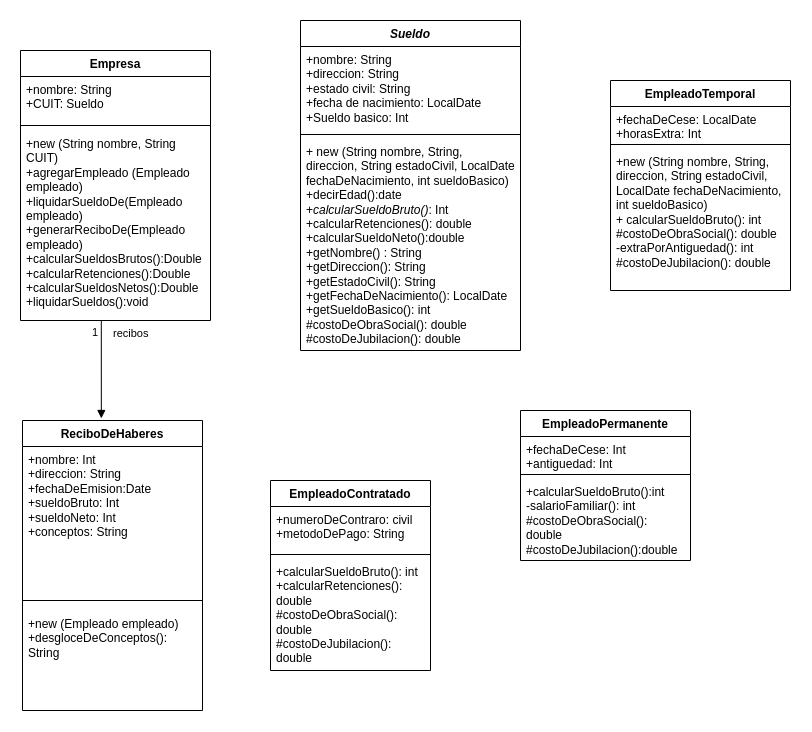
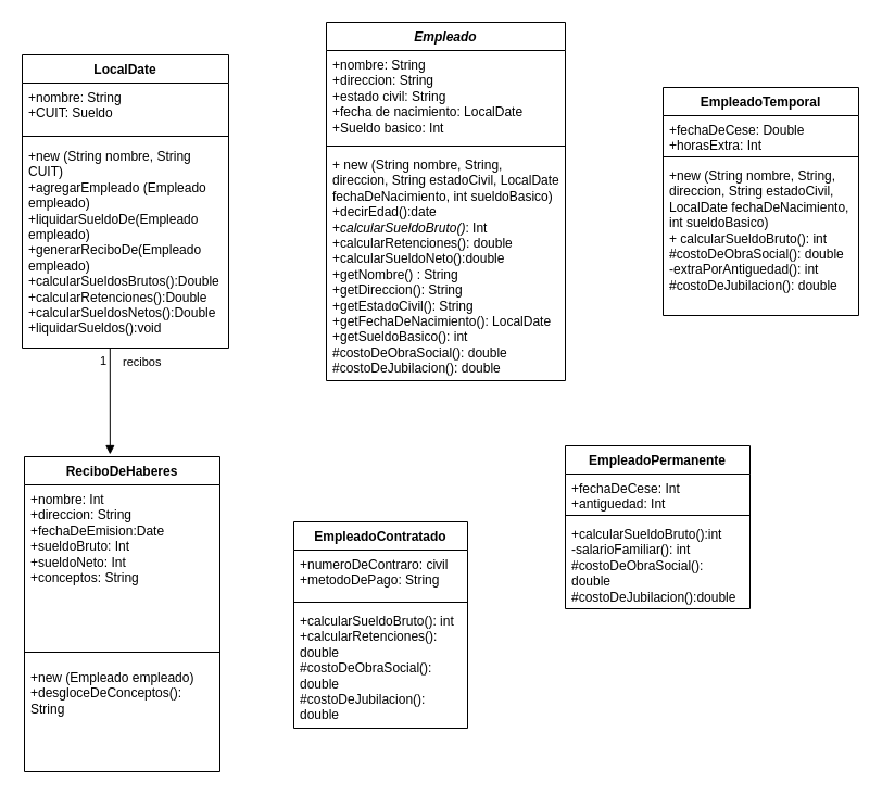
  <mxCell id="0" />
  <mxCell id="1" parent="0" />
- <mxCell id="2" value="Empresa" style="swimlane;fontStyle=1;align=center;verticalAlign=top;childLayout=stackLayout;horizontal=1;startSize=26;horizontalStack=0;resizeParent=1;resizeParentMax=0;resizeLast=0;collapsible=1;marginBottom=0;whiteSpace=wrap;html=1;" parent="1" vertex="1"><mxGeometry x="20" y="50" width="190" height="270" as="geometry" /></mxCell>
+ <mxCell id="2" value="LocalDate" style="swimlane;fontStyle=1;align=center;verticalAlign=top;childLayout=stackLayout;horizontal=1;startSize=26;horizontalStack=0;resizeParent=1;resizeParentMax=0;resizeLast=0;collapsible=1;marginBottom=0;whiteSpace=wrap;html=1;" parent="1" vertex="1"><mxGeometry x="20" y="50" width="190" height="270" as="geometry" /></mxCell>
  <mxCell id="3" value="+nombre: String&lt;div&gt;+CUIT: Sueldo&lt;/div&gt;" style="text;strokeColor=none;fillColor=none;align=left;verticalAlign=top;spacingLeft=4;spacingRight=4;overflow=hidden;rotatable=0;points=[[0,0.5],[1,0.5]];portConstraint=eastwest;whiteSpace=wrap;html=1;" parent="2" vertex="1"><mxGeometry y="26" width="190" height="44" as="geometry" /></mxCell>
  <mxCell id="4" value="" style="line;strokeWidth=1;fillColor=none;align=left;verticalAlign=middle;spacingTop=-1;spacingLeft=3;spacingRight=3;rotatable=0;labelPosition=right;points=[];portConstraint=eastwest;strokeColor=inherit;" parent="2" vertex="1"><mxGeometry y="70" width="190" height="10" as="geometry" /></mxCell>
  <mxCell id="5" value="&lt;div&gt;+new (String nombre, String CUIT)&lt;/div&gt;&lt;div&gt;+agregarEmpleado (Empleado empleado)&lt;/div&gt;&lt;div&gt;+liquidarSueldoDe(Empleado empleado)&lt;/div&gt;&lt;div&gt;+generarReciboDe(Empleado empleado)&lt;/div&gt;&lt;div&gt;&lt;span style=&quot;background-color: transparent; color: light-dark(rgb(0, 0, 0), rgb(255, 255, 255));&quot;&gt;+calcularSueldosBrutos():Double&lt;/span&gt;&lt;/div&gt;&lt;div&gt;+calcularRetenciones():Double&lt;/div&gt;&lt;div&gt;+calcularSueldosNetos():Double&lt;/div&gt;+liquidarSueldos():void&lt;div&gt;&lt;br&gt;&lt;/div&gt;" style="text;strokeColor=none;fillColor=none;align=left;verticalAlign=top;spacingLeft=4;spacingRight=4;overflow=hidden;rotatable=0;points=[[0,0.5],[1,0.5]];portConstraint=eastwest;whiteSpace=wrap;html=1;" parent="2" vertex="1"><mxGeometry y="80" width="190" height="190" as="geometry" /></mxCell>
- <mxCell id="6" value="&lt;i&gt;Sueldo&lt;/i&gt;&lt;div&gt;&lt;br&gt;&lt;/div&gt;" style="swimlane;fontStyle=1;align=center;verticalAlign=top;childLayout=stackLayout;horizontal=1;startSize=26;horizontalStack=0;resizeParent=1;resizeParentMax=0;resizeLast=0;collapsible=1;marginBottom=0;whiteSpace=wrap;html=1;" parent="1" vertex="1"><mxGeometry x="300" y="20" width="220" height="330" as="geometry" /></mxCell>
+ <mxCell id="6" value="&lt;i&gt;Empleado&lt;/i&gt;&lt;div&gt;&lt;br&gt;&lt;/div&gt;" style="swimlane;fontStyle=1;align=center;verticalAlign=top;childLayout=stackLayout;horizontal=1;startSize=26;horizontalStack=0;resizeParent=1;resizeParentMax=0;resizeLast=0;collapsible=1;marginBottom=0;whiteSpace=wrap;html=1;" parent="1" vertex="1"><mxGeometry x="300" y="20" width="220" height="330" as="geometry" /></mxCell>
  <mxCell id="7" value="+nombre: String&lt;div&gt;+direccion: String&lt;/div&gt;&lt;div&gt;+estado civil: String&lt;/div&gt;&lt;div&gt;+fecha de nacimiento: LocalDate&lt;/div&gt;&lt;div&gt;+Sueldo basico: Int&lt;/div&gt;" style="text;strokeColor=none;fillColor=none;align=left;verticalAlign=top;spacingLeft=4;spacingRight=4;overflow=hidden;rotatable=0;points=[[0,0.5],[1,0.5]];portConstraint=eastwest;whiteSpace=wrap;html=1;" parent="6" vertex="1"><mxGeometry y="26" width="220" height="84" as="geometry" /></mxCell>
  <mxCell id="8" value="" style="line;strokeWidth=1;fillColor=none;align=left;verticalAlign=middle;spacingTop=-1;spacingLeft=3;spacingRight=3;rotatable=0;labelPosition=right;points=[];portConstraint=eastwest;strokeColor=inherit;" parent="6" vertex="1"><mxGeometry y="110" width="220" height="8" as="geometry" /></mxCell>
  <mxCell id="9" value="&lt;div&gt;&lt;span style=&quot;background-color: transparent; color: light-dark(rgb(0, 0, 0), rgb(255, 255, 255));&quot;&gt;+ new (String nombre, String, direccion, String estadoCivil, LocalDate fechaDeNacimiento, int sueldoBasico)&lt;/span&gt;&lt;/div&gt;&lt;div&gt;&lt;span style=&quot;background-color: transparent; color: light-dark(rgb(0, 0, 0), rgb(255, 255, 255));&quot;&gt;+decirEdad():date&lt;/span&gt;&lt;/div&gt;&lt;div&gt;+&lt;i&gt;calcularSueldoBruto()&lt;/i&gt;: Int&lt;/div&gt;&lt;div&gt;+calcularRetenciones(): double&lt;/div&gt;&lt;div&gt;+calcularSueldoNeto():double&lt;/div&gt;&lt;div&gt;+getNombre() : String&lt;/div&gt;&lt;div&gt;+getDireccion(): String&lt;/div&gt;&lt;div&gt;+getEstadoCivil(): String&lt;/div&gt;&lt;div&gt;+getFechaDeNacimiento(): LocalDate&lt;/div&gt;&lt;div&gt;+getSueldoBasico(): int&lt;/div&gt;&lt;div&gt;#costoDeObraSocial(): double&lt;/div&gt;&lt;div&gt;#costoDeJubilacion(): double&lt;/div&gt;" style="text;strokeColor=none;fillColor=none;align=left;verticalAlign=top;spacingLeft=4;spacingRight=4;overflow=hidden;rotatable=0;points=[[0,0.5],[1,0.5]];portConstraint=eastwest;whiteSpace=wrap;html=1;" parent="6" vertex="1"><mxGeometry y="118" width="220" height="212" as="geometry" /></mxCell>
  <mxCell id="10" value="EmpleadoTemporal" style="swimlane;fontStyle=1;align=center;verticalAlign=top;childLayout=stackLayout;horizontal=1;startSize=26;horizontalStack=0;resizeParent=1;resizeParentMax=0;resizeLast=0;collapsible=1;marginBottom=0;whiteSpace=wrap;html=1;" parent="1" vertex="1"><mxGeometry x="610" y="80" width="180" height="210" as="geometry" /></mxCell>
- <mxCell id="11" value="+fechaDeCese: LocalDate&lt;div&gt;+horasExtra: Int&lt;/div&gt;" style="text;strokeColor=none;fillColor=none;align=left;verticalAlign=top;spacingLeft=4;spacingRight=4;overflow=hidden;rotatable=0;points=[[0,0.5],[1,0.5]];portConstraint=eastwest;whiteSpace=wrap;html=1;" parent="10" vertex="1"><mxGeometry y="26" width="180" height="34" as="geometry" /></mxCell>
+ <mxCell id="11" value="+fechaDeCese: Double&lt;div&gt;+horasExtra: Int&lt;/div&gt;" style="text;strokeColor=none;fillColor=none;align=left;verticalAlign=top;spacingLeft=4;spacingRight=4;overflow=hidden;rotatable=0;points=[[0,0.5],[1,0.5]];portConstraint=eastwest;whiteSpace=wrap;html=1;" parent="10" vertex="1"><mxGeometry y="26" width="180" height="34" as="geometry" /></mxCell>
  <mxCell id="12" value="" style="line;strokeWidth=1;fillColor=none;align=left;verticalAlign=middle;spacingTop=-1;spacingLeft=3;spacingRight=3;rotatable=0;labelPosition=right;points=[];portConstraint=eastwest;strokeColor=inherit;" parent="10" vertex="1"><mxGeometry y="60" width="180" height="8" as="geometry" /></mxCell>
  <mxCell id="13" value="+new (String nombre, String, direccion, String estadoCivil, LocalDate fechaDeNacimiento, int sueldoBasico)&lt;div&gt;+ calcularSueldoBruto(): int&lt;/div&gt;&lt;div&gt;#costoDeObraSocial(): double&lt;/div&gt;&lt;div&gt;-extraPorAntiguedad(): int&lt;/div&gt;&lt;div&gt;#costoDeJubilacion(): double&lt;/div&gt;" style="text;strokeColor=none;fillColor=none;align=left;verticalAlign=top;spacingLeft=4;spacingRight=4;overflow=hidden;rotatable=0;points=[[0,0.5],[1,0.5]];portConstraint=eastwest;whiteSpace=wrap;html=1;" parent="10" vertex="1"><mxGeometry y="68" width="180" height="142" as="geometry" /></mxCell>
  <mxCell id="14" value="EmpleadoPermanente" style="swimlane;fontStyle=1;align=center;verticalAlign=top;childLayout=stackLayout;horizontal=1;startSize=26;horizontalStack=0;resizeParent=1;resizeParentMax=0;resizeLast=0;collapsible=1;marginBottom=0;whiteSpace=wrap;html=1;" parent="1" vertex="1"><mxGeometry x="520" y="410" width="170" height="150" as="geometry" /></mxCell>
  <mxCell id="15" value="+fechaDeCese: Int&lt;div&gt;+antiguedad: Int&lt;/div&gt;" style="text;strokeColor=none;fillColor=none;align=left;verticalAlign=top;spacingLeft=4;spacingRight=4;overflow=hidden;rotatable=0;points=[[0,0.5],[1,0.5]];portConstraint=eastwest;whiteSpace=wrap;html=1;" parent="14" vertex="1"><mxGeometry y="26" width="170" height="34" as="geometry" /></mxCell>
  <mxCell id="16" value="" style="line;strokeWidth=1;fillColor=none;align=left;verticalAlign=middle;spacingTop=-1;spacingLeft=3;spacingRight=3;rotatable=0;labelPosition=right;points=[];portConstraint=eastwest;strokeColor=inherit;" parent="14" vertex="1"><mxGeometry y="60" width="170" height="8" as="geometry" /></mxCell>
  <mxCell id="17" value="+calcularSueldoBruto():int&lt;div&gt;-salarioFamiliar(): int&lt;/div&gt;&lt;div&gt;#costoDeObraSocial(): double&lt;/div&gt;&lt;div&gt;#costoDeJubilacion():double&lt;/div&gt;" style="text;strokeColor=none;fillColor=none;align=left;verticalAlign=top;spacingLeft=4;spacingRight=4;overflow=hidden;rotatable=0;points=[[0,0.5],[1,0.5]];portConstraint=eastwest;whiteSpace=wrap;html=1;" parent="14" vertex="1"><mxGeometry y="68" width="170" height="82" as="geometry" /></mxCell>
  <mxCell id="18" value="ReciboDeHaberes" style="swimlane;fontStyle=1;align=center;verticalAlign=top;childLayout=stackLayout;horizontal=1;startSize=26;horizontalStack=0;resizeParent=1;resizeParentMax=0;resizeLast=0;collapsible=1;marginBottom=0;whiteSpace=wrap;html=1;" parent="1" vertex="1"><mxGeometry x="22" y="420" width="180" height="290" as="geometry" /></mxCell>
  <mxCell id="19" value="&lt;div&gt;+nombre: Int&lt;/div&gt;&lt;div&gt;+direccion: String&lt;/div&gt;&lt;div&gt;+fechaDeEmision:Date&lt;/div&gt;&lt;div&gt;+sueldoBruto: Int&lt;/div&gt;&lt;div&gt;+sueldoNeto: Int&lt;/div&gt;&lt;div&gt;+conceptos: String&lt;/div&gt;" style="text;strokeColor=none;fillColor=none;align=left;verticalAlign=top;spacingLeft=4;spacingRight=4;overflow=hidden;rotatable=0;points=[[0,0.5],[1,0.5]];portConstraint=eastwest;whiteSpace=wrap;html=1;" parent="18" vertex="1"><mxGeometry y="26" width="180" height="144" as="geometry" /></mxCell>
  <mxCell id="20" value="" style="line;strokeWidth=1;fillColor=none;align=left;verticalAlign=middle;spacingTop=-1;spacingLeft=3;spacingRight=3;rotatable=0;labelPosition=right;points=[];portConstraint=eastwest;strokeColor=inherit;" parent="18" vertex="1"><mxGeometry y="170" width="180" height="20" as="geometry" /></mxCell>
  <mxCell id="21" value="+new (Empleado empleado)&lt;div&gt;+desgloceDeConceptos(): String&lt;br&gt;&lt;div&gt;&lt;br&gt;&lt;/div&gt;&lt;/div&gt;" style="text;strokeColor=none;fillColor=none;align=left;verticalAlign=top;spacingLeft=4;spacingRight=4;overflow=hidden;rotatable=0;points=[[0,0.5],[1,0.5]];portConstraint=eastwest;whiteSpace=wrap;html=1;" parent="18" vertex="1"><mxGeometry y="190" width="180" height="100" as="geometry" /></mxCell>
  <mxCell id="22" value="recibos" style="endArrow=block;endFill=1;html=1;edgeStyle=orthogonalEdgeStyle;align=left;verticalAlign=top;rounded=0;exitX=0.478;exitY=1;exitDx=0;exitDy=0;exitPerimeter=0;entryX=0.438;entryY=-0.007;entryDx=0;entryDy=0;entryPerimeter=0;" parent="1" source="5" edge="1" target="18"><mxGeometry x="-1" relative="1" as="geometry"><mxPoint x="264" y="210" as="sourcePoint" /><mxPoint x="264" y="380" as="targetPoint" /><Array as="points"><mxPoint x="106" y="320" /><mxPoint x="99" y="320" /></Array></mxGeometry></mxCell>
  <mxCell id="23" value="1" style="edgeLabel;resizable=0;html=1;align=left;verticalAlign=bottom;" parent="22" connectable="0" vertex="1"><mxGeometry x="-1" relative="1" as="geometry"><mxPoint x="-21" y="20" as="offset" /></mxGeometry></mxCell>
  <mxCell id="24" value="EmpleadoContratado&lt;div&gt;&lt;br&gt;&lt;/div&gt;" style="swimlane;fontStyle=1;align=center;verticalAlign=top;childLayout=stackLayout;horizontal=1;startSize=26;horizontalStack=0;resizeParent=1;resizeParentMax=0;resizeLast=0;collapsible=1;marginBottom=0;whiteSpace=wrap;html=1;" vertex="1" parent="1"><mxGeometry x="270" y="480" width="160" height="190" as="geometry" /></mxCell>
  <mxCell id="25" value="+numeroDeContraro: civil&lt;div&gt;+metodoDePago: String&lt;/div&gt;" style="text;strokeColor=none;fillColor=none;align=left;verticalAlign=top;spacingLeft=4;spacingRight=4;overflow=hidden;rotatable=0;points=[[0,0.5],[1,0.5]];portConstraint=eastwest;whiteSpace=wrap;html=1;" vertex="1" parent="24"><mxGeometry y="26" width="160" height="44" as="geometry" /></mxCell>
  <mxCell id="26" value="" style="line;strokeWidth=1;fillColor=none;align=left;verticalAlign=middle;spacingTop=-1;spacingLeft=3;spacingRight=3;rotatable=0;labelPosition=right;points=[];portConstraint=eastwest;strokeColor=inherit;" vertex="1" parent="24"><mxGeometry y="70" width="160" height="8" as="geometry" /></mxCell>
  <mxCell id="27" value="+calcularSueldoBruto(): int&lt;div&gt;+calcularRetenciones(): double&lt;/div&gt;&lt;div&gt;#costoDeObraSocial(): double&lt;/div&gt;&lt;div&gt;#costoDeJubilacion(): double&lt;/div&gt;" style="text;strokeColor=none;fillColor=none;align=left;verticalAlign=top;spacingLeft=4;spacingRight=4;overflow=hidden;rotatable=0;points=[[0,0.5],[1,0.5]];portConstraint=eastwest;whiteSpace=wrap;html=1;" vertex="1" parent="24"><mxGeometry y="78" width="160" height="112" as="geometry" /></mxCell>
